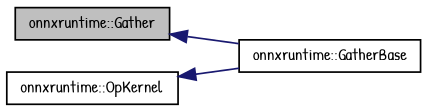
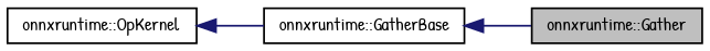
  digraph {
    fontname="Patrick Hand"
    rankdir=LR
    node [color=black fillcolor=white fontname="Patrick Hand" fontsize=10 shape=record style=filled]
    edge [color=midnightblue dir=back fontname="Patrick Hand" fontsize=10 labelfontname=Helvetica labelfontsize=10 style=solid]
    n1 [fillcolor=grey75 fontcolor=black height=0.2 label="onnxruntime::Gather" width=0.4]
    n2 [height=0.2 label="onnxruntime::OpKernel" width=0.4]
    n3 [height=0.2 label="onnxruntime::GatherBase" width=0.4]
    n2 -> n3
-   n1 -> n3
+   n3 -> n1
  }
